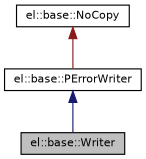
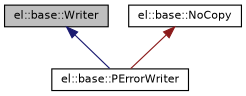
  digraph {
    node [color=black fillcolor=white fontname=Helvetica fontsize=10 shape=record style=filled]
    edge [dir=back fontname=Helvetica fontsize=10 labelfontname=Helvetica labelfontsize=10 style=solid]
    n1 [fillcolor=grey75 fontcolor=black height=0.2 label="el::base::Writer" width=0.4]
    n2 [height=0.2 label="el::base::PErrorWriter" width=0.4]
    n3 [height=0.2 label="el::base::NoCopy" width=0.4]
-   n2 -> n1 [color=midnightblue]
+   n1 -> n2 [color=midnightblue]
    n3 -> n2 [color=firebrick4]
  }
